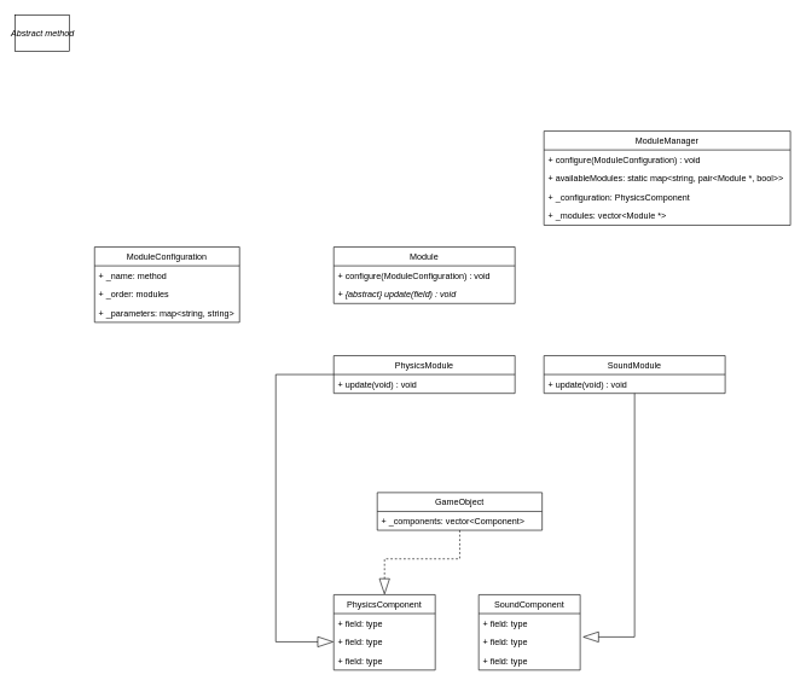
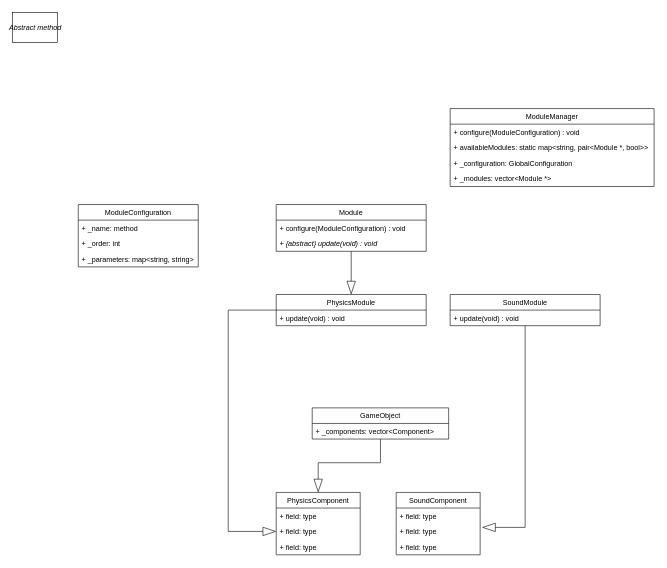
  <mxCell id="0" />
  <mxCell id="1" parent="0" />
+ <mxCell id="2" style="edgeStyle=orthogonalEdgeStyle;rounded=0;orthogonalLoop=1;jettySize=auto;html=1;entryX=0.5;entryY=0;entryDx=0;entryDy=0;startArrow=none;startFill=0;endArrow=blockThin;endFill=0;startSize=20;endSize=20;sourcePerimeterSpacing=0;strokeWidth=1;" edge="1" parent="1" source="3" target="12"><mxGeometry relative="1" as="geometry" /></mxCell>
  <mxCell id="3" value="Module" style="swimlane;fontStyle=0;childLayout=stackLayout;horizontal=1;startSize=26;fillColor=none;horizontalStack=0;resizeParent=1;resizeParentMax=0;resizeLast=0;collapsible=1;marginBottom=0;" vertex="1" parent="1"><mxGeometry x="460" y="340" width="250" height="78" as="geometry" /></mxCell>
  <mxCell id="4" value="+ configure(ModuleConfiguration) : void" style="text;strokeColor=none;fillColor=none;align=left;verticalAlign=top;spacingLeft=4;spacingRight=4;overflow=hidden;rotatable=0;points=[[0,0.5],[1,0.5]];portConstraint=eastwest;" vertex="1" parent="3"><mxGeometry y="26" width="250" height="26" as="geometry" /></mxCell>
- <mxCell id="5" value="+ {abstract} update(field) : void" style="text;strokeColor=none;fillColor=none;align=left;verticalAlign=top;spacingLeft=4;spacingRight=4;overflow=hidden;rotatable=0;points=[[0,0.5],[1,0.5]];portConstraint=eastwest;fontStyle=2" vertex="1" parent="3"><mxGeometry y="52" width="250" height="26" as="geometry" /></mxCell>
+ <mxCell id="5" value="+ {abstract} update(void) : void" style="text;strokeColor=none;fillColor=none;align=left;verticalAlign=top;spacingLeft=4;spacingRight=4;overflow=hidden;rotatable=0;points=[[0,0.5],[1,0.5]];portConstraint=eastwest;fontStyle=2" vertex="1" parent="3"><mxGeometry y="52" width="250" height="26" as="geometry" /></mxCell>
  <mxCell id="6" value="&lt;i&gt;Abstract method&lt;/i&gt;" style="html=1;" vertex="1" parent="1"><mxGeometry x="20" y="20" width="75" height="50" as="geometry" /></mxCell>
  <mxCell id="7" value="ModuleConfiguration" style="swimlane;fontStyle=0;childLayout=stackLayout;horizontal=1;startSize=26;fillColor=none;horizontalStack=0;resizeParent=1;resizeParentMax=0;resizeLast=0;collapsible=1;marginBottom=0;" vertex="1" parent="1"><mxGeometry x="130" y="340" width="200" height="104" as="geometry" /></mxCell>
  <mxCell id="8" value="+ _name: method" style="text;strokeColor=none;fillColor=none;align=left;verticalAlign=top;spacingLeft=4;spacingRight=4;overflow=hidden;rotatable=0;points=[[0,0.5],[1,0.5]];portConstraint=eastwest;" vertex="1" parent="7"><mxGeometry y="26" width="200" height="26" as="geometry" /></mxCell>
- <mxCell id="9" value="+ _order: modules" style="text;strokeColor=none;fillColor=none;align=left;verticalAlign=top;spacingLeft=4;spacingRight=4;overflow=hidden;rotatable=0;points=[[0,0.5],[1,0.5]];portConstraint=eastwest;" vertex="1" parent="7"><mxGeometry y="52" width="200" height="26" as="geometry" /></mxCell>
+ <mxCell id="9" value="+ _order: int" style="text;strokeColor=none;fillColor=none;align=left;verticalAlign=top;spacingLeft=4;spacingRight=4;overflow=hidden;rotatable=0;points=[[0,0.5],[1,0.5]];portConstraint=eastwest;" vertex="1" parent="7"><mxGeometry y="52" width="200" height="26" as="geometry" /></mxCell>
  <mxCell id="10" value="+ _parameters: map&lt;string, string&gt;" style="text;strokeColor=none;fillColor=none;align=left;verticalAlign=top;spacingLeft=4;spacingRight=4;overflow=hidden;rotatable=0;points=[[0,0.5],[1,0.5]];portConstraint=eastwest;" vertex="1" parent="7"><mxGeometry y="78" width="200" height="26" as="geometry" /></mxCell>
  <mxCell id="11" style="edgeStyle=orthogonalEdgeStyle;rounded=0;orthogonalLoop=1;jettySize=auto;html=1;startArrow=none;startFill=0;startSize=20;sourcePerimeterSpacing=0;endArrow=blockThin;endFill=0;endSize=20;strokeWidth=1;entryX=0;entryY=0.5;entryDx=0;entryDy=0;" edge="1" parent="1" source="12" target="24"><mxGeometry relative="1" as="geometry"><mxPoint x="410" y="870" as="targetPoint" /><Array as="points"><mxPoint x="380" y="516" /><mxPoint x="380" y="885" /></Array></mxGeometry></mxCell>
  <mxCell id="12" value="PhysicsModule" style="swimlane;fontStyle=0;childLayout=stackLayout;horizontal=1;startSize=26;fillColor=none;horizontalStack=0;resizeParent=1;resizeParentMax=0;resizeLast=0;collapsible=1;marginBottom=0;" vertex="1" parent="1"><mxGeometry x="460" y="490" width="250" height="52" as="geometry" /></mxCell>
  <mxCell id="13" value="+ update(void) : void" style="text;strokeColor=none;fillColor=none;align=left;verticalAlign=top;spacingLeft=4;spacingRight=4;overflow=hidden;rotatable=0;points=[[0,0.5],[1,0.5]];portConstraint=eastwest;fontStyle=0" vertex="1" parent="12"><mxGeometry y="26" width="250" height="26" as="geometry" /></mxCell>
  <mxCell id="14" value="ModuleManager" style="swimlane;fontStyle=0;childLayout=stackLayout;horizontal=1;startSize=26;fillColor=none;horizontalStack=0;resizeParent=1;resizeParentMax=0;resizeLast=0;collapsible=1;marginBottom=0;" vertex="1" parent="1"><mxGeometry x="750" y="180" width="340" height="130" as="geometry" /></mxCell>
  <mxCell id="15" value="+ configure(ModuleConfiguration) : void" style="text;strokeColor=none;fillColor=none;align=left;verticalAlign=top;spacingLeft=4;spacingRight=4;overflow=hidden;rotatable=0;points=[[0,0.5],[1,0.5]];portConstraint=eastwest;" vertex="1" parent="14"><mxGeometry y="26" width="340" height="26" as="geometry" /></mxCell>
  <mxCell id="16" value="+ availableModules: static map&lt;string, pair&lt;Module *, bool&gt;&gt;" style="text;strokeColor=none;fillColor=none;align=left;verticalAlign=top;spacingLeft=4;spacingRight=4;overflow=hidden;rotatable=0;points=[[0,0.5],[1,0.5]];portConstraint=eastwest;" vertex="1" parent="14"><mxGeometry y="52" width="340" height="26" as="geometry" /></mxCell>
- <mxCell id="17" value="+ _configuration: PhysicsComponent" style="text;strokeColor=none;fillColor=none;align=left;verticalAlign=top;spacingLeft=4;spacingRight=4;overflow=hidden;rotatable=0;points=[[0,0.5],[1,0.5]];portConstraint=eastwest;" vertex="1" parent="14"><mxGeometry y="78" width="340" height="26" as="geometry" /></mxCell>
+ <mxCell id="17" value="+ _configuration: GlobalConfiguration" style="text;strokeColor=none;fillColor=none;align=left;verticalAlign=top;spacingLeft=4;spacingRight=4;overflow=hidden;rotatable=0;points=[[0,0.5],[1,0.5]];portConstraint=eastwest;" vertex="1" parent="14"><mxGeometry y="78" width="340" height="26" as="geometry" /></mxCell>
  <mxCell id="18" value="+ _modules: vector&lt;Module *&gt;" style="text;strokeColor=none;fillColor=none;align=left;verticalAlign=top;spacingLeft=4;spacingRight=4;overflow=hidden;rotatable=0;points=[[0,0.5],[1,0.5]];portConstraint=eastwest;" vertex="1" parent="14"><mxGeometry y="104" width="340" height="26" as="geometry" /></mxCell>
  <mxCell id="19" style="edgeStyle=orthogonalEdgeStyle;rounded=0;orthogonalLoop=1;jettySize=auto;html=1;entryX=1.023;entryY=0.242;entryDx=0;entryDy=0;entryPerimeter=0;startArrow=none;startFill=0;startSize=20;sourcePerimeterSpacing=0;endArrow=blockThin;endFill=0;endSize=20;strokeWidth=1;" edge="1" parent="1" source="20" target="28"><mxGeometry relative="1" as="geometry" /></mxCell>
  <mxCell id="20" value="SoundModule" style="swimlane;fontStyle=0;childLayout=stackLayout;horizontal=1;startSize=26;fillColor=none;horizontalStack=0;resizeParent=1;resizeParentMax=0;resizeLast=0;collapsible=1;marginBottom=0;" vertex="1" parent="1"><mxGeometry x="750" y="490" width="250" height="52" as="geometry" /></mxCell>
  <mxCell id="21" value="+ update(void) : void" style="text;strokeColor=none;fillColor=none;align=left;verticalAlign=top;spacingLeft=4;spacingRight=4;overflow=hidden;rotatable=0;points=[[0,0.5],[1,0.5]];portConstraint=eastwest;fontStyle=0" vertex="1" parent="20"><mxGeometry y="26" width="250" height="26" as="geometry" /></mxCell>
  <mxCell id="22" value="PhysicsComponent" style="swimlane;fontStyle=0;childLayout=stackLayout;horizontal=1;startSize=26;fillColor=none;horizontalStack=0;resizeParent=1;resizeParentMax=0;resizeLast=0;collapsible=1;marginBottom=0;" vertex="1" parent="1"><mxGeometry x="460" y="820" width="140" height="104" as="geometry" /></mxCell>
  <mxCell id="23" value="+ field: type" style="text;strokeColor=none;fillColor=none;align=left;verticalAlign=top;spacingLeft=4;spacingRight=4;overflow=hidden;rotatable=0;points=[[0,0.5],[1,0.5]];portConstraint=eastwest;" vertex="1" parent="22"><mxGeometry y="26" width="140" height="26" as="geometry" /></mxCell>
  <mxCell id="24" value="+ field: type" style="text;strokeColor=none;fillColor=none;align=left;verticalAlign=top;spacingLeft=4;spacingRight=4;overflow=hidden;rotatable=0;points=[[0,0.5],[1,0.5]];portConstraint=eastwest;" vertex="1" parent="22"><mxGeometry y="52" width="140" height="26" as="geometry" /></mxCell>
  <mxCell id="25" value="+ field: type" style="text;strokeColor=none;fillColor=none;align=left;verticalAlign=top;spacingLeft=4;spacingRight=4;overflow=hidden;rotatable=0;points=[[0,0.5],[1,0.5]];portConstraint=eastwest;" vertex="1" parent="22"><mxGeometry y="78" width="140" height="26" as="geometry" /></mxCell>
  <mxCell id="26" value="SoundComponent" style="swimlane;fontStyle=0;childLayout=stackLayout;horizontal=1;startSize=26;fillColor=none;horizontalStack=0;resizeParent=1;resizeParentMax=0;resizeLast=0;collapsible=1;marginBottom=0;" vertex="1" parent="1"><mxGeometry x="660" y="820" width="140" height="104" as="geometry" /></mxCell>
  <mxCell id="27" value="+ field: type" style="text;strokeColor=none;fillColor=none;align=left;verticalAlign=top;spacingLeft=4;spacingRight=4;overflow=hidden;rotatable=0;points=[[0,0.5],[1,0.5]];portConstraint=eastwest;" vertex="1" parent="26"><mxGeometry y="26" width="140" height="26" as="geometry" /></mxCell>
  <mxCell id="28" value="+ field: type" style="text;strokeColor=none;fillColor=none;align=left;verticalAlign=top;spacingLeft=4;spacingRight=4;overflow=hidden;rotatable=0;points=[[0,0.5],[1,0.5]];portConstraint=eastwest;" vertex="1" parent="26"><mxGeometry y="52" width="140" height="26" as="geometry" /></mxCell>
  <mxCell id="29" value="+ field: type" style="text;strokeColor=none;fillColor=none;align=left;verticalAlign=top;spacingLeft=4;spacingRight=4;overflow=hidden;rotatable=0;points=[[0,0.5],[1,0.5]];portConstraint=eastwest;" vertex="1" parent="26"><mxGeometry y="78" width="140" height="26" as="geometry" /></mxCell>
- <mxCell id="30" style="edgeStyle=orthogonalEdgeStyle;rounded=0;orthogonalLoop=1;jettySize=auto;html=1;entryX=0.5;entryY=0;entryDx=0;entryDy=0;startArrow=none;startFill=0;startSize=20;sourcePerimeterSpacing=0;endArrow=blockThin;endFill=0;endSize=20;strokeWidth=1;dashed=1;" edge="1" parent="1" source="31" target="22"><mxGeometry relative="1" as="geometry" /></mxCell>
+ <mxCell id="30" style="edgeStyle=orthogonalEdgeStyle;rounded=0;orthogonalLoop=1;jettySize=auto;html=1;entryX=0.5;entryY=0;entryDx=0;entryDy=0;startArrow=none;startFill=0;startSize=20;sourcePerimeterSpacing=0;endArrow=blockThin;endFill=0;endSize=20;strokeWidth=1;" edge="1" parent="1" source="31" target="22"><mxGeometry relative="1" as="geometry" /></mxCell>
  <mxCell id="31" value="GameObject" style="swimlane;fontStyle=0;childLayout=stackLayout;horizontal=1;startSize=26;fillColor=none;horizontalStack=0;resizeParent=1;resizeParentMax=0;resizeLast=0;collapsible=1;marginBottom=0;" vertex="1" parent="1"><mxGeometry x="520" y="679" width="227.5" height="52" as="geometry" /></mxCell>
  <mxCell id="32" value="+ _components: vector&lt;Component&gt;" style="text;strokeColor=none;fillColor=none;align=left;verticalAlign=top;spacingLeft=4;spacingRight=4;overflow=hidden;rotatable=0;points=[[0,0.5],[1,0.5]];portConstraint=eastwest;" vertex="1" parent="31"><mxGeometry y="26" width="227.5" height="26" as="geometry" /></mxCell>
